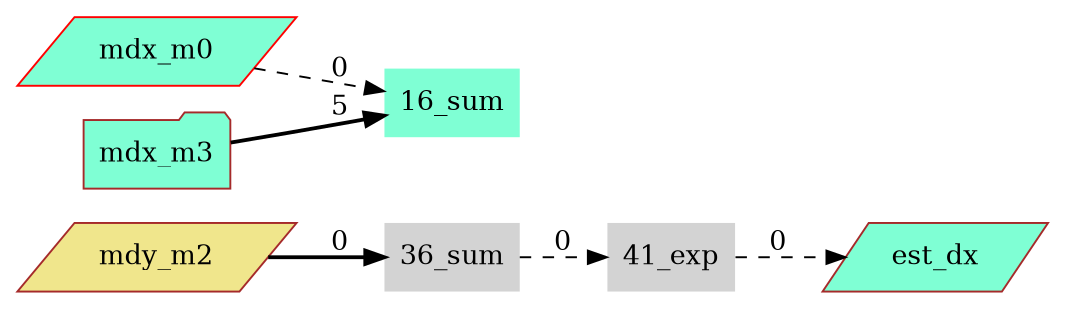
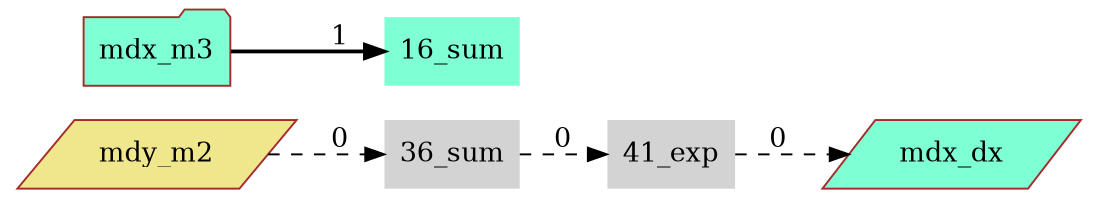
  digraph {
    rankdir=LR
    node [color=brown fillcolor=aquamarine shape=parallelogram style=filled]
    edge [style=dashed]
-   est_dx
+   est_dx [label=mdx_dx]
    n2 [color=deeppink fillcolor=lightgrey label="41_exp" shape=none]
    n3 [fillcolor=lightgrey label="36_sum" shape=none]
    mdy_m2 [fillcolor=khaki sides=6]
    n5 [color=deeppink label="16_sum" shape=none]
-   mdx_m0 [color=red sides=6]
    mdx_m3 [shape=folder sides=6]
    n2 -> est_dx [label=0]
    n3 -> n2 [label=0]
-   mdy_m2 -> n3 [label=0 style=bold]
-   mdx_m0 -> n5 [label=0]
-   mdx_m3 -> n5 [label=5 style=bold]
+   mdy_m2 -> n3 [label=0]
+   mdx_m3 -> n5 [label=1 style=bold]
  }
